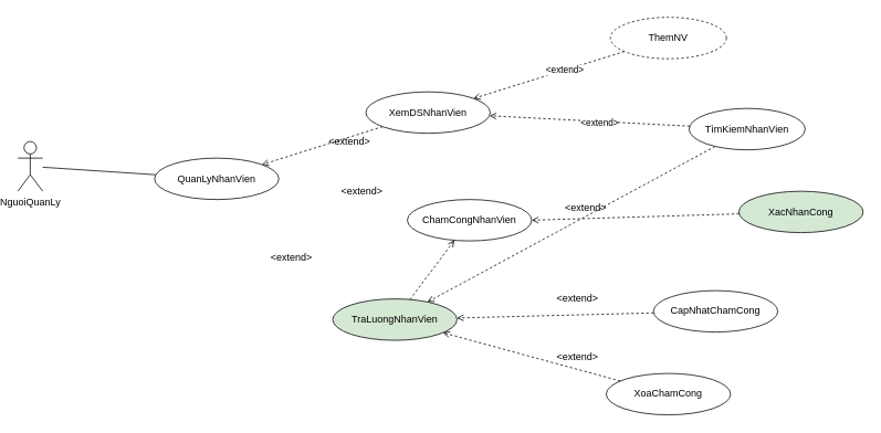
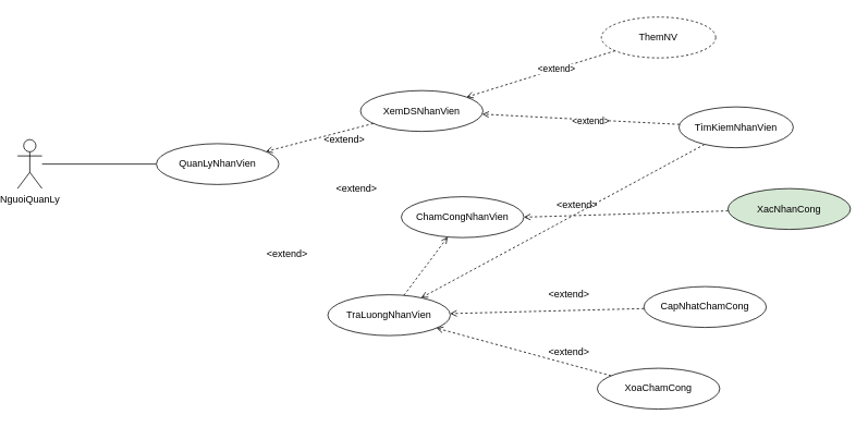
  <mxCell id="0" />
  <mxCell id="1" parent="0" />
  <mxCell id="2" style="rounded=0;orthogonalLoop=1;jettySize=auto;html=1;endArrow=none;endFill=0;" edge="1" parent="1" source="3" target="13"><mxGeometry relative="1" as="geometry"><mxPoint x="180" y="200" as="targetPoint" /></mxGeometry></mxCell>
  <mxCell id="3" value="NguoiQuanLy" style="shape=umlActor;verticalLabelPosition=bottom;verticalAlign=top;html=1;outlineConnect=0;" vertex="1" parent="1"><mxGeometry x="20" y="170" width="30" height="60" as="geometry" /></mxCell>
  <mxCell id="4" style="edgeStyle=none;rounded=0;orthogonalLoop=1;jettySize=auto;html=1;dashed=1;endArrow=open;endFill=0;" edge="1" parent="1" source="5" target="13"><mxGeometry relative="1" as="geometry" /></mxCell>
  <mxCell id="5" value="XemDSNhanVien" style="ellipse;whiteSpace=wrap;html=1;" vertex="1" parent="1"><mxGeometry x="440" y="110" width="150" height="50" as="geometry" /></mxCell>
  <mxCell id="6" style="edgeStyle=none;rounded=0;orthogonalLoop=1;jettySize=auto;html=1;endArrow=open;endFill=0;dashed=1;" edge="1" parent="1" source="9" target="5"><mxGeometry relative="1" as="geometry" /></mxCell>
  <mxCell id="7" value="&amp;lt;extend&amp;gt;" style="edgeLabel;html=1;align=center;verticalAlign=middle;resizable=0;points=[];" vertex="1" connectable="0" parent="6"><mxGeometry x="-0.103" y="2" relative="1" as="geometry"><mxPoint as="offset" /></mxGeometry></mxCell>
  <mxCell id="8" style="edgeStyle=none;rounded=0;orthogonalLoop=1;jettySize=auto;html=1;dashed=1;endArrow=open;endFill=0;" edge="1" parent="1" source="9" target="16"><mxGeometry relative="1" as="geometry" /></mxCell>
  <mxCell id="9" value="TìmKiemNhanVien" style="ellipse;whiteSpace=wrap;html=1;" vertex="1" parent="1"><mxGeometry x="830" y="130" width="140" height="50" as="geometry" /></mxCell>
  <mxCell id="10" style="edgeStyle=none;rounded=0;orthogonalLoop=1;jettySize=auto;html=1;dashed=1;endArrow=open;endFill=0;" edge="1" parent="1" source="12" target="5"><mxGeometry relative="1" as="geometry" /></mxCell>
  <mxCell id="11" value="&amp;lt;extend&amp;gt;" style="edgeLabel;html=1;align=center;verticalAlign=middle;resizable=0;points=[];" vertex="1" connectable="0" parent="10"><mxGeometry x="-0.201" relative="1" as="geometry"><mxPoint as="offset" /></mxGeometry></mxCell>
  <mxCell id="12" value="ThemNV" style="ellipse;whiteSpace=wrap;html=1;dashed=1;" vertex="1" parent="1"><mxGeometry x="735" y="20" width="140" height="50" as="geometry" /></mxCell>
- <mxCell id="13" value="QuanLyNhanVien" style="ellipse;whiteSpace=wrap;html=1;" vertex="1" parent="1"><mxGeometry x="185" y="190" width="150" height="50" as="geometry" /></mxCell>
+ <mxCell id="13" value="QuanLyNhanVien" style="ellipse;whiteSpace=wrap;html=1;" vertex="1" parent="1"><mxGeometry x="190" y="175" width="150" height="50" as="geometry" /></mxCell>
  <mxCell id="14" value="ChamCongNhanVien" style="ellipse;whiteSpace=wrap;html=1;" vertex="1" parent="1"><mxGeometry x="490" y="240" width="150" height="50" as="geometry" /></mxCell>
  <mxCell id="15" style="edgeStyle=none;rounded=0;orthogonalLoop=1;jettySize=auto;html=1;dashed=1;endArrow=open;endFill=0;" edge="1" parent="1" source="16" target="14"><mxGeometry relative="1" as="geometry" /></mxCell>
- <mxCell id="16" value="TraLuongNhanVien" style="ellipse;whiteSpace=wrap;html=1;fillColor=#d5e8d4;" vertex="1" parent="1"><mxGeometry x="400" y="360" width="150" height="50" as="geometry" /></mxCell>
+ <mxCell id="16" value="TraLuongNhanVien" style="ellipse;whiteSpace=wrap;html=1;" vertex="1" parent="1"><mxGeometry x="400" y="360" width="150" height="50" as="geometry" /></mxCell>
  <mxCell id="17" style="edgeStyle=none;rounded=0;orthogonalLoop=1;jettySize=auto;html=1;entryX=1;entryY=0.5;entryDx=0;entryDy=0;dashed=1;endArrow=open;endFill=0;" edge="1" parent="1" source="18" target="14"><mxGeometry relative="1" as="geometry" /></mxCell>
  <mxCell id="18" value="XacNhanCong" style="ellipse;whiteSpace=wrap;html=1;fillColor=#d5e8d4;" vertex="1" parent="1"><mxGeometry x="890" y="230" width="150" height="50" as="geometry" /></mxCell>
  <mxCell id="19" value="&amp;lt;extend&amp;gt;" style="text;html=1;align=center;verticalAlign=middle;resizable=0;points=[];autosize=1;" vertex="1" parent="1"><mxGeometry x="385" y="160" width="70" height="20" as="geometry" /></mxCell>
  <mxCell id="20" value="&amp;lt;extend&amp;gt;" style="text;html=1;align=center;verticalAlign=middle;resizable=0;points=[];autosize=1;" vertex="1" parent="1"><mxGeometry x="400" y="220" width="70" height="20" as="geometry" /></mxCell>
  <mxCell id="21" value="&amp;lt;extend&amp;gt;" style="text;html=1;align=center;verticalAlign=middle;resizable=0;points=[];autosize=1;" vertex="1" parent="1"><mxGeometry x="315" y="300" width="70" height="20" as="geometry" /></mxCell>
  <mxCell id="22" value="&amp;lt;extend&amp;gt;" style="text;html=1;align=center;verticalAlign=middle;resizable=0;points=[];autosize=1;" vertex="1" parent="1"><mxGeometry x="670" y="240" width="70" height="20" as="geometry" /></mxCell>
  <mxCell id="23" style="edgeStyle=none;rounded=0;orthogonalLoop=1;jettySize=auto;html=1;dashed=1;endArrow=open;endFill=0;" edge="1" parent="1" source="24" target="16"><mxGeometry relative="1" as="geometry" /></mxCell>
  <mxCell id="24" value="CapNhatChamCong" style="ellipse;whiteSpace=wrap;html=1;" vertex="1" parent="1"><mxGeometry x="787" y="350" width="150" height="50" as="geometry" /></mxCell>
  <mxCell id="25" style="edgeStyle=none;rounded=0;orthogonalLoop=1;jettySize=auto;html=1;dashed=1;endArrow=open;endFill=0;" edge="1" parent="1" source="26" target="16"><mxGeometry relative="1" as="geometry" /></mxCell>
  <mxCell id="26" value="XoaChamCong" style="ellipse;whiteSpace=wrap;html=1;" vertex="1" parent="1"><mxGeometry x="730" y="450" width="150" height="50" as="geometry" /></mxCell>
  <mxCell id="27" value="&amp;lt;extend&amp;gt;" style="text;html=1;align=center;verticalAlign=middle;resizable=0;points=[];autosize=1;" vertex="1" parent="1"><mxGeometry x="660" y="350" width="70" height="20" as="geometry" /></mxCell>
  <mxCell id="28" value="&amp;lt;extend&amp;gt;" style="text;html=1;align=center;verticalAlign=middle;resizable=0;points=[];autosize=1;" vertex="1" parent="1"><mxGeometry x="660" y="420" width="70" height="20" as="geometry" /></mxCell>
